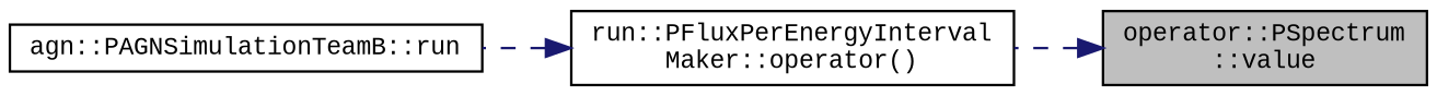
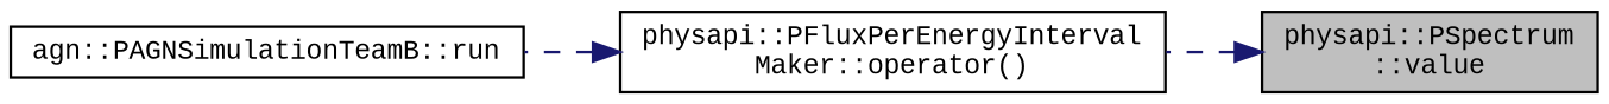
  digraph {
    fontname="Liberation Mono"
    rankdir=RL
    node [color=black fillcolor=white fontname="Liberation Mono" fontsize=10 shape=record style=filled]
    edge [color=midnightblue dir=back fontname="Liberation Mono" fontsize=10 labelfontname=Helvetica labelfontsize=10 style=dashed]
-   n1 [fillcolor=grey75 fontcolor=black height=0.2 label="operator::PSpectrum\l::value" width=0.4]
-   n2 [height=0.2 label="run::PFluxPerEnergyInterval\lMaker::operator()" width=0.4]
+   n1 [fillcolor=grey75 fontcolor=black height=0.2 label="physapi::PSpectrum\l::value" width=0.4]
+   n2 [height=0.2 label="physapi::PFluxPerEnergyInterval\lMaker::operator()" width=0.4]
    n3 [height=0.2 label="agn::PAGNSimulationTeamB::run" width=0.4]
    n1 -> n2
    n2 -> n3
  }
